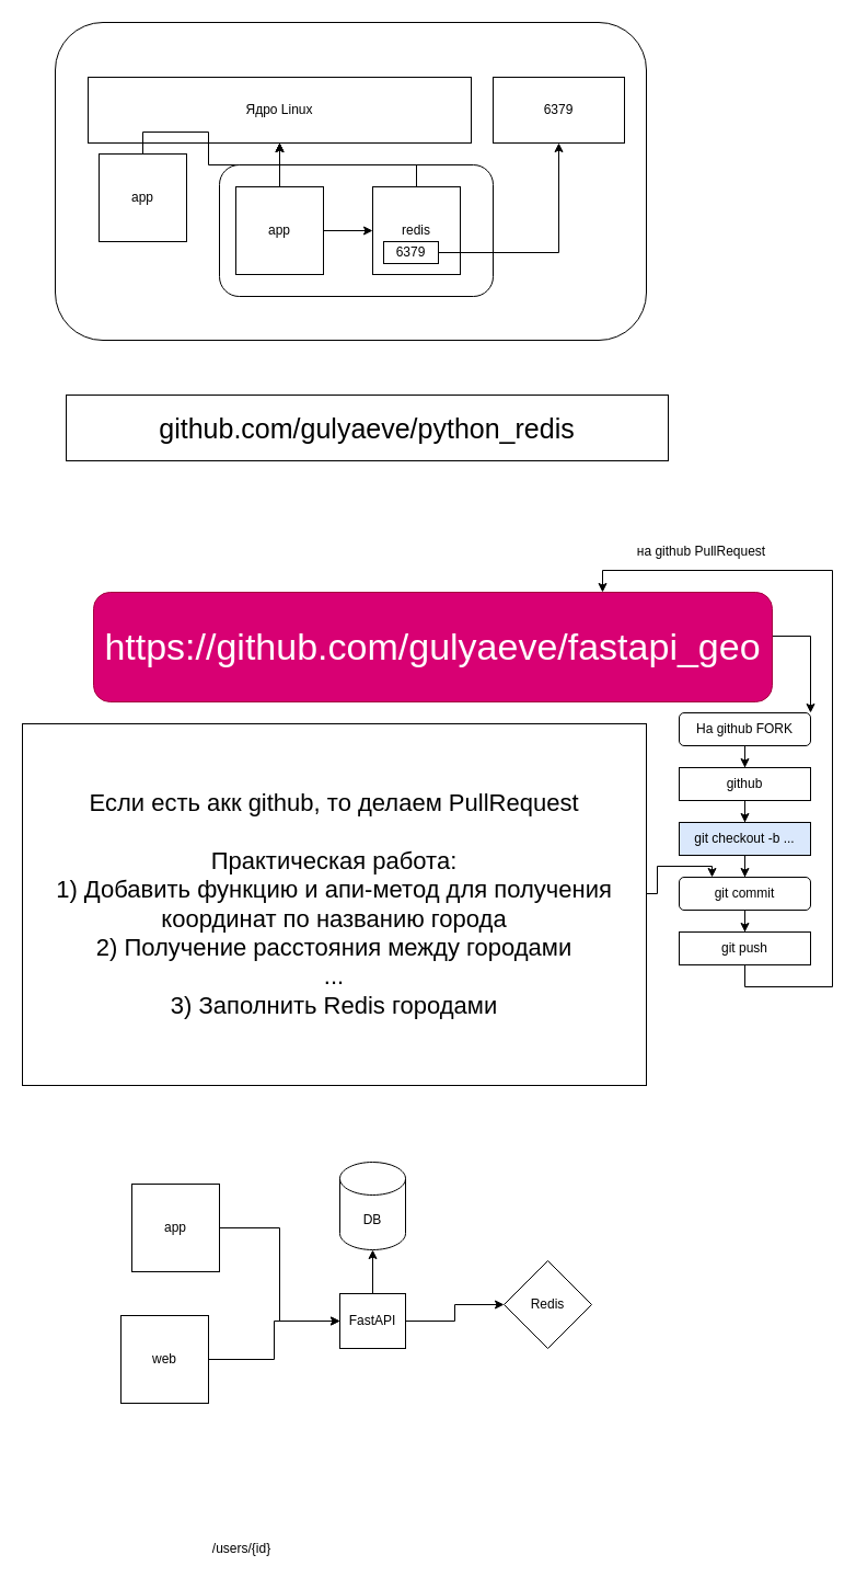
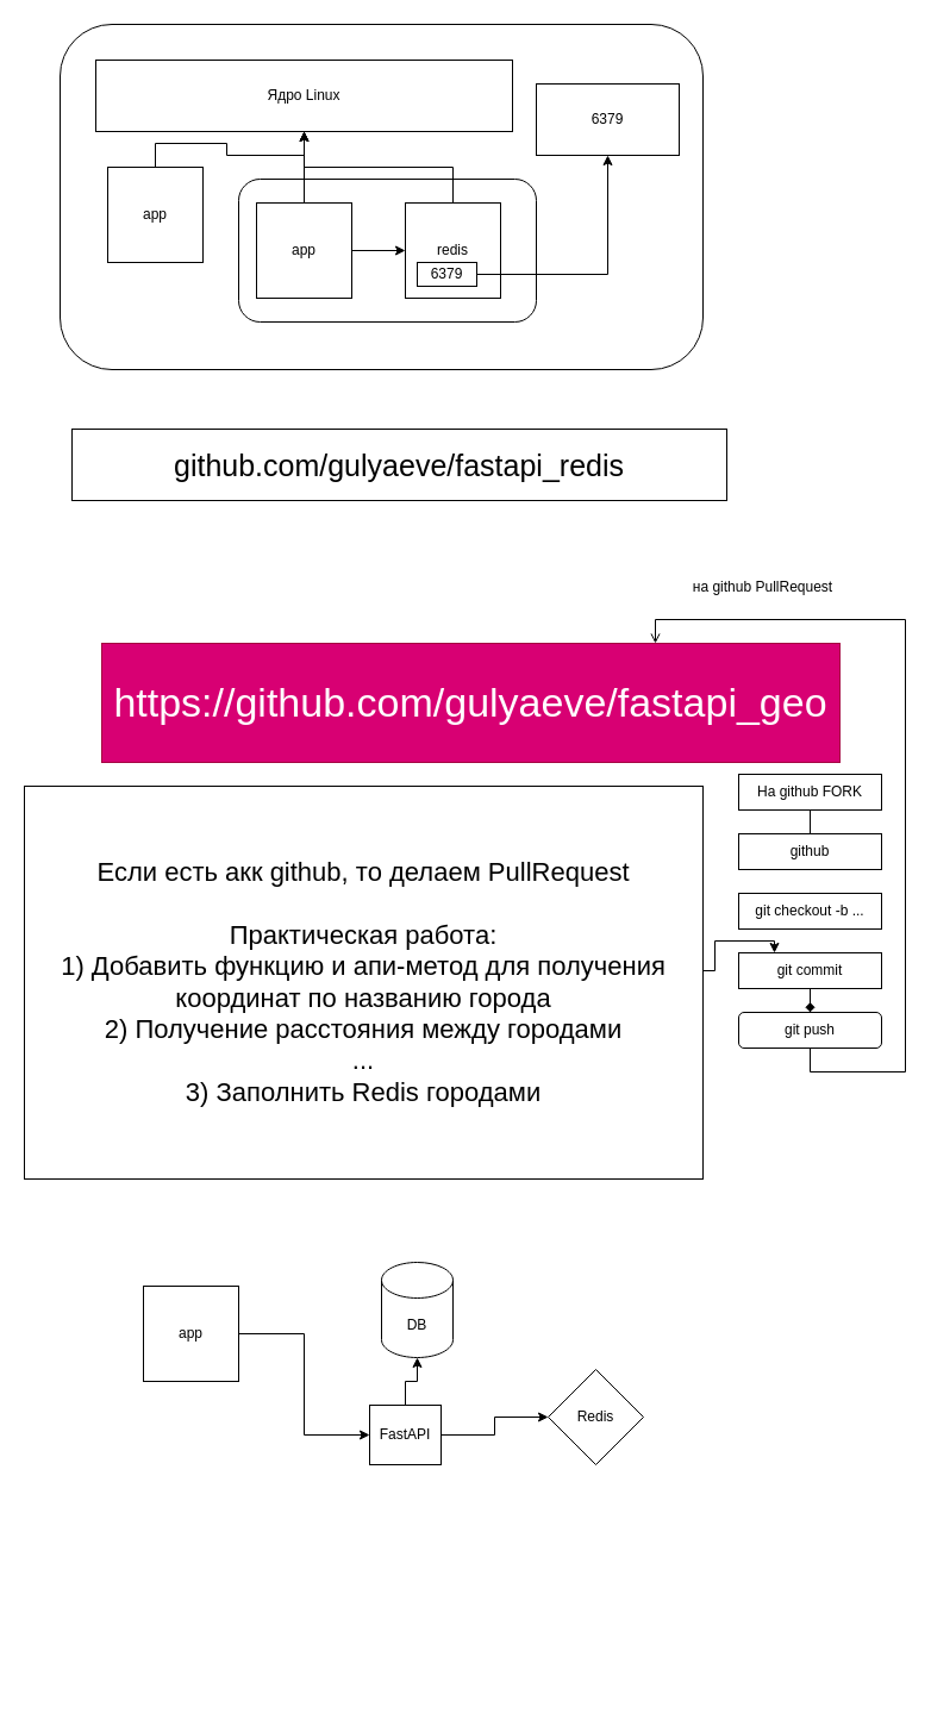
  <mxCell id="0" />
  <mxCell id="1" parent="0" />
  <mxCell id="2" value="" style="rounded=1;whiteSpace=wrap;html=1;" parent="1" vertex="1"><mxGeometry x="50" y="20" width="540" height="290" as="geometry" /></mxCell>
- <mxCell id="3" value="Ядро Linux" style="rounded=0;whiteSpace=wrap;html=1;" parent="1" vertex="1"><mxGeometry x="80" y="70" width="350" height="60" as="geometry" /></mxCell>
+ <mxCell id="3" value="Ядро Linux" style="rounded=0;whiteSpace=wrap;html=1;" parent="1" vertex="1"><mxGeometry x="80" y="50" width="350" height="60" as="geometry" /></mxCell>
  <mxCell id="4" style="edgeStyle=orthogonalEdgeStyle;rounded=0;orthogonalLoop=1;jettySize=auto;html=1;" parent="1" source="5" target="3" edge="1"><mxGeometry relative="1" as="geometry" /></mxCell>
  <mxCell id="5" value="app" style="whiteSpace=wrap;html=1;aspect=fixed;" parent="1" vertex="1"><mxGeometry x="90" y="140" width="80" height="80" as="geometry" /></mxCell>
  <mxCell id="6" value="" style="rounded=1;whiteSpace=wrap;html=1;" parent="1" vertex="1"><mxGeometry x="200" y="150" width="250" height="120" as="geometry" /></mxCell>
  <mxCell id="7" style="edgeStyle=orthogonalEdgeStyle;rounded=0;orthogonalLoop=1;jettySize=auto;html=1;" parent="1" source="9" target="3" edge="1"><mxGeometry relative="1" as="geometry" /></mxCell>
  <mxCell id="8" style="edgeStyle=orthogonalEdgeStyle;rounded=0;orthogonalLoop=1;jettySize=auto;html=1;entryX=0;entryY=0.5;entryDx=0;entryDy=0;" parent="1" source="9" target="11" edge="1"><mxGeometry relative="1" as="geometry" /></mxCell>
  <mxCell id="9" value="app" style="whiteSpace=wrap;html=1;aspect=fixed;" parent="1" vertex="1"><mxGeometry x="215" y="170" width="80" height="80" as="geometry" /></mxCell>
  <mxCell id="10" style="edgeStyle=orthogonalEdgeStyle;rounded=0;orthogonalLoop=1;jettySize=auto;html=1;" parent="1" source="11" target="3" edge="1"><mxGeometry relative="1" as="geometry" /></mxCell>
  <mxCell id="11" value="redis" style="whiteSpace=wrap;html=1;aspect=fixed;" parent="1" vertex="1"><mxGeometry x="340" y="170" width="80" height="80" as="geometry" /></mxCell>
  <mxCell id="12" value="6379" style="rounded=0;whiteSpace=wrap;html=1;" parent="1" vertex="1"><mxGeometry x="450" y="70" width="120" height="60" as="geometry" /></mxCell>
  <mxCell id="13" style="edgeStyle=orthogonalEdgeStyle;rounded=0;orthogonalLoop=1;jettySize=auto;html=1;" parent="1" source="14" target="12" edge="1"><mxGeometry relative="1" as="geometry" /></mxCell>
  <mxCell id="14" value="6379" style="rounded=0;whiteSpace=wrap;html=1;" parent="1" vertex="1"><mxGeometry x="350" y="220" width="50" height="20" as="geometry" /></mxCell>
- <mxCell id="15" value="&lt;font style=&quot;font-size: 25px;&quot;&gt;github.com/gulyaeve/python_redis&lt;/font&gt;" style="whiteSpace=wrap;html=1;" parent="1" vertex="1"><mxGeometry x="60" y="360" width="550" height="60" as="geometry" /></mxCell>
- <mxCell id="16" style="edgeStyle=orthogonalEdgeStyle;rounded=0;orthogonalLoop=1;jettySize=auto;html=1;entryX=1;entryY=0;entryDx=0;entryDy=0;" edge="1" parent="1" source="17" target="21"><mxGeometry relative="1" as="geometry"><Array as="points"><mxPoint x="740" y="580" /></Array></mxGeometry></mxCell>
- <mxCell id="17" value="&lt;font style=&quot;font-size: 34px;&quot;&gt;https://github.com/gulyaeve/fastapi_geo&lt;/font&gt;" style="whiteSpace=wrap;html=1;fillColor=#d80073;fontColor=#ffffff;strokeColor=#A50040;rounded=1;" vertex="1" parent="1"><mxGeometry x="85" y="540" width="620" height="100" as="geometry" /></mxCell>
+ <mxCell id="15" value="&lt;font style=&quot;font-size: 25px;&quot;&gt;github.com/gulyaeve/fastapi_redis&lt;/font&gt;" style="whiteSpace=wrap;html=1;" parent="1" vertex="1"><mxGeometry x="60" y="360" width="550" height="60" as="geometry" /></mxCell>
+ <mxCell id="17" value="&lt;font style=&quot;font-size: 34px;&quot;&gt;https://github.com/gulyaeve/fastapi_geo&lt;/font&gt;" style="whiteSpace=wrap;html=1;fillColor=#d80073;fontColor=#ffffff;strokeColor=#A50040;" vertex="1" parent="1"><mxGeometry x="85" y="540" width="620" height="100" as="geometry" /></mxCell>
  <mxCell id="18" style="edgeStyle=orthogonalEdgeStyle;rounded=0;orthogonalLoop=1;jettySize=auto;html=1;entryX=0.25;entryY=0;entryDx=0;entryDy=0;" edge="1" parent="1" source="19" target="27"><mxGeometry relative="1" as="geometry"><Array as="points"><mxPoint x="600" y="815" /><mxPoint x="600" y="790" /><mxPoint x="650" y="790" /></Array></mxGeometry></mxCell>
  <mxCell id="19" value="&lt;font style=&quot;font-size: 22px;&quot;&gt;Если есть акк github, то делаем PullRequest&lt;br&gt;&lt;br&gt;Практическая работа:&lt;/font&gt;&lt;div&gt;&lt;font style=&quot;font-size: 22px;&quot;&gt;1) Добавить функцию и апи-метод для получения координат по названию города&lt;/font&gt;&lt;/div&gt;&lt;div&gt;&lt;font style=&quot;font-size: 22px;&quot;&gt;2) Получение расстояния между городами&lt;br&gt;...&lt;br&gt;3) Заполнить Redis городами&lt;/font&gt;&lt;/div&gt;" style="rounded=0;whiteSpace=wrap;html=1;" vertex="1" parent="1"><mxGeometry x="20" y="660" width="570" height="330" as="geometry" /></mxCell>
- <mxCell id="20" style="edgeStyle=orthogonalEdgeStyle;rounded=0;orthogonalLoop=1;jettySize=auto;html=1;entryX=0.5;entryY=0;entryDx=0;entryDy=0;" edge="1" parent="1" source="21" target="23"><mxGeometry relative="1" as="geometry" /></mxCell>
- <mxCell id="21" value="На github FORK" style="whiteSpace=wrap;html=1;rounded=1;" vertex="1" parent="1"><mxGeometry x="620" y="650" width="120" height="30" as="geometry" /></mxCell>
- <mxCell id="22" style="edgeStyle=orthogonalEdgeStyle;rounded=0;orthogonalLoop=1;jettySize=auto;html=1;entryX=0.5;entryY=0;entryDx=0;entryDy=0;" edge="1" parent="1" source="23" target="25"><mxGeometry relative="1" as="geometry" /></mxCell>
+ <mxCell id="20" style="edgeStyle=orthogonalEdgeStyle;rounded=0;orthogonalLoop=1;jettySize=auto;html=1;entryX=0.5;entryY=0;entryDx=0;entryDy=0;endArrow=none;" edge="1" parent="1" source="21" target="23"><mxGeometry relative="1" as="geometry" /></mxCell>
+ <mxCell id="21" value="На github FORK" style="rounded=0;whiteSpace=wrap;html=1;" vertex="1" parent="1"><mxGeometry x="620" y="650" width="120" height="30" as="geometry" /></mxCell>
  <mxCell id="23" value="github" style="rounded=0;whiteSpace=wrap;html=1;" vertex="1" parent="1"><mxGeometry x="620" y="700" width="120" height="30" as="geometry" /></mxCell>
- <mxCell id="24" style="edgeStyle=orthogonalEdgeStyle;rounded=0;orthogonalLoop=1;jettySize=auto;html=1;entryX=0.5;entryY=0;entryDx=0;entryDy=0;" edge="1" parent="1" source="25" target="27"><mxGeometry relative="1" as="geometry" /></mxCell>
- <mxCell id="25" value="git checkout -b ..." style="rounded=0;whiteSpace=wrap;html=1;fillColor=#dae8fc;" vertex="1" parent="1"><mxGeometry x="620" y="750" width="120" height="30" as="geometry" /></mxCell>
- <mxCell id="26" style="edgeStyle=orthogonalEdgeStyle;rounded=0;orthogonalLoop=1;jettySize=auto;html=1;entryX=0.5;entryY=0;entryDx=0;entryDy=0;" edge="1" parent="1" source="27" target="29"><mxGeometry relative="1" as="geometry" /></mxCell>
- <mxCell id="27" value="git commit" style="whiteSpace=wrap;html=1;rounded=1;" vertex="1" parent="1"><mxGeometry x="620" y="800" width="120" height="30" as="geometry" /></mxCell>
- <mxCell id="28" style="edgeStyle=orthogonalEdgeStyle;rounded=0;orthogonalLoop=1;jettySize=auto;html=1;entryX=0.75;entryY=0;entryDx=0;entryDy=0;" edge="1" parent="1" source="29" target="17"><mxGeometry relative="1" as="geometry"><Array as="points"><mxPoint x="680" y="900" /><mxPoint x="760" y="900" /><mxPoint x="760" y="520" /><mxPoint x="550" y="520" /></Array></mxGeometry></mxCell>
- <mxCell id="29" value="git push" style="rounded=0;whiteSpace=wrap;html=1;" vertex="1" parent="1"><mxGeometry x="620" y="850" width="120" height="30" as="geometry" /></mxCell>
- <mxCell id="30" value="на github PullRequest" style="text;html=1;align=center;verticalAlign=middle;resizable=0;points=[];autosize=1;strokeColor=none;fillColor=none;" vertex="1" parent="1"><mxGeometry x="570" y="488" width="140" height="30" as="geometry" /></mxCell>
+ <mxCell id="25" value="git checkout -b ..." style="rounded=0;whiteSpace=wrap;html=1;" vertex="1" parent="1"><mxGeometry x="620" y="750" width="120" height="30" as="geometry" /></mxCell>
+ <mxCell id="26" style="edgeStyle=orthogonalEdgeStyle;rounded=0;orthogonalLoop=1;jettySize=auto;html=1;entryX=0.5;entryY=0;entryDx=0;entryDy=0;endArrow=diamond;" edge="1" parent="1" source="27" target="29"><mxGeometry relative="1" as="geometry" /></mxCell>
+ <mxCell id="27" value="git commit" style="rounded=0;whiteSpace=wrap;html=1;" vertex="1" parent="1"><mxGeometry x="620" y="800" width="120" height="30" as="geometry" /></mxCell>
+ <mxCell id="28" style="edgeStyle=orthogonalEdgeStyle;rounded=0;orthogonalLoop=1;jettySize=auto;html=1;entryX=0.75;entryY=0;entryDx=0;entryDy=0;endArrow=open;" edge="1" parent="1" source="29" target="17"><mxGeometry relative="1" as="geometry"><Array as="points"><mxPoint x="680" y="900" /><mxPoint x="760" y="900" /><mxPoint x="760" y="520" /><mxPoint x="550" y="520" /></Array></mxGeometry></mxCell>
+ <mxCell id="29" value="git push" style="whiteSpace=wrap;html=1;rounded=1;" vertex="1" parent="1"><mxGeometry x="620" y="850" width="120" height="30" as="geometry" /></mxCell>
+ <mxCell id="30" value="на github PullRequest" style="text;html=1;align=center;verticalAlign=middle;resizable=0;points=[];autosize=1;strokeColor=none;fillColor=none;" vertex="1" parent="1"><mxGeometry x="570" y="478" width="140" height="30" as="geometry" /></mxCell>
  <mxCell id="31" style="edgeStyle=orthogonalEdgeStyle;rounded=0;orthogonalLoop=1;jettySize=auto;html=1;" edge="1" parent="1" source="33" target="34"><mxGeometry relative="1" as="geometry" /></mxCell>
  <mxCell id="32" style="edgeStyle=orthogonalEdgeStyle;rounded=0;orthogonalLoop=1;jettySize=auto;html=1;" edge="1" parent="1" source="33" target="35"><mxGeometry relative="1" as="geometry" /></mxCell>
  <mxCell id="33" value="FastAPI" style="whiteSpace=wrap;html=1;aspect=fixed;" vertex="1" parent="1"><mxGeometry x="310" y="1180" width="60" height="50" as="geometry" /></mxCell>
- <mxCell id="34" value="DB" style="shape=cylinder3;whiteSpace=wrap;html=1;boundedLbl=1;backgroundOutline=1;size=15;" vertex="1" parent="1"><mxGeometry x="310" y="1060" width="60" height="80" as="geometry" /></mxCell>
+ <mxCell id="34" value="DB" style="shape=cylinder3;whiteSpace=wrap;html=1;boundedLbl=1;backgroundOutline=1;size=15;" vertex="1" parent="1"><mxGeometry x="320" y="1060" width="60" height="80" as="geometry" /></mxCell>
  <mxCell id="35" value="Redis" style="rhombus;whiteSpace=wrap;html=1;" vertex="1" parent="1"><mxGeometry x="460" y="1150" width="80" height="80" as="geometry" /></mxCell>
  <mxCell id="36" style="edgeStyle=orthogonalEdgeStyle;rounded=0;orthogonalLoop=1;jettySize=auto;html=1;entryX=0;entryY=0.5;entryDx=0;entryDy=0;" edge="1" parent="1" source="37" target="33"><mxGeometry relative="1" as="geometry" /></mxCell>
  <mxCell id="37" value="app" style="whiteSpace=wrap;html=1;aspect=fixed;" vertex="1" parent="1"><mxGeometry x="120" y="1080" width="80" height="80" as="geometry" /></mxCell>
- <mxCell id="38" style="edgeStyle=orthogonalEdgeStyle;rounded=0;orthogonalLoop=1;jettySize=auto;html=1;" edge="1" parent="1" source="39" target="33"><mxGeometry relative="1" as="geometry" /></mxCell>
- <mxCell id="39" value="web" style="whiteSpace=wrap;html=1;aspect=fixed;" vertex="1" parent="1"><mxGeometry x="110" y="1200" width="80" height="80" as="geometry" /></mxCell>
- <mxCell id="40" value="/users/{id}" style="text;html=1;align=center;verticalAlign=middle;resizable=0;points=[];autosize=1;strokeColor=none;fillColor=none;" vertex="1" parent="1"><mxGeometry x="180" y="1398" width="80" height="30" as="geometry" /></mxCell>
